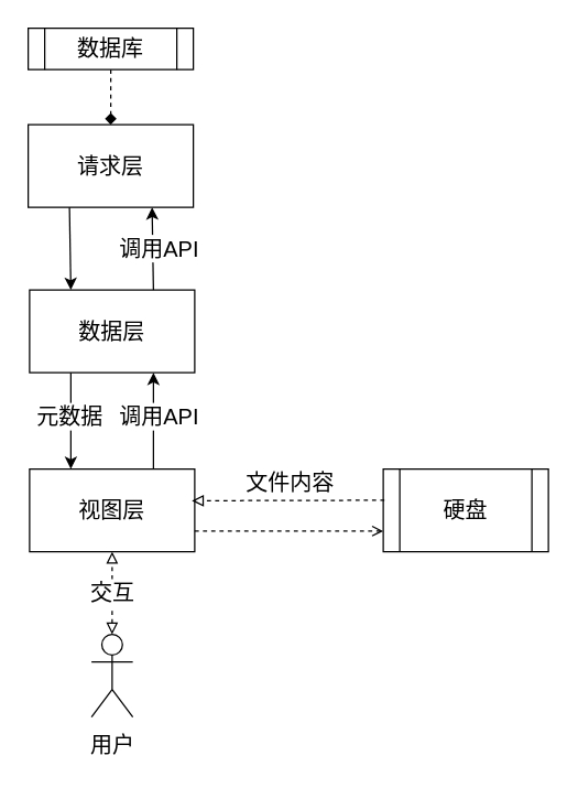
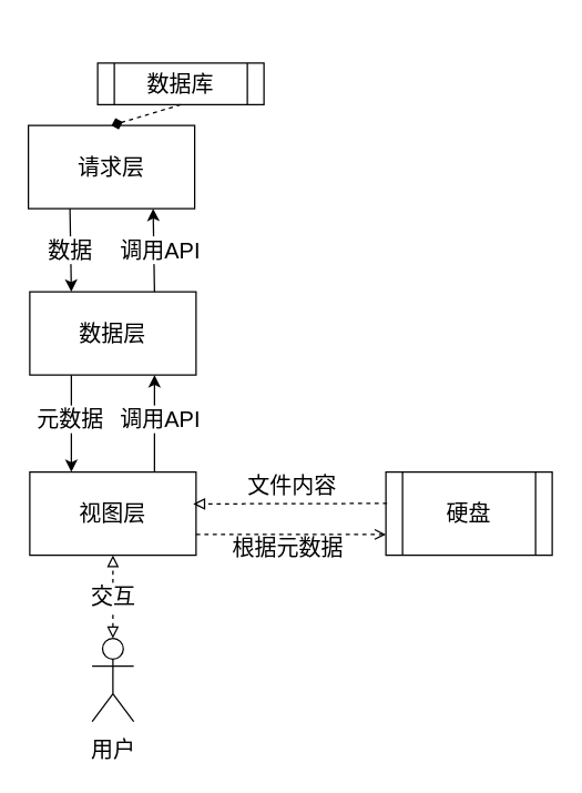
  <mxCell id="0" />
  <mxCell id="1" parent="0" />
  <mxCell id="2" style="edgeStyle=none;html=1;exitX=0.25;exitY=1;exitDx=0;exitDy=0;entryX=0.25;entryY=0;entryDx=0;entryDy=0;fontSize=16;fontColor=#000000;fillColor=none;strokeColor=#000000;" edge="1" parent="1" source="3" target="6"><mxGeometry relative="1" as="geometry" /></mxCell>
  <mxCell id="3" value="&lt;font style=&quot;font-size: 16px&quot;&gt;请求层&lt;/font&gt;" style="rounded=0;whiteSpace=wrap;html=1;fillColor=none;strokeColor=#000000;fontColor=#000000;" vertex="1" parent="1"><mxGeometry x="20" y="90" width="120" height="60" as="geometry" /></mxCell>
  <mxCell id="4" value="" style="edgeStyle=none;exitX=0.75;exitY=0;exitDx=0;exitDy=0;entryX=0.75;entryY=1;entryDx=0;entryDy=0;fontSize=16;fontColor=#000000;fillColor=none;strokeColor=#000000;" edge="1" parent="1" source="6" target="3"><mxGeometry relative="1" as="geometry" /></mxCell>
  <mxCell id="5" style="edgeStyle=none;html=1;exitX=0.25;exitY=1;exitDx=0;exitDy=0;entryX=0.25;entryY=0;entryDx=0;entryDy=0;fontSize=16;fontColor=#000000;fillColor=none;strokeColor=#000000;" edge="1" parent="1" source="6" target="9"><mxGeometry relative="1" as="geometry" /></mxCell>
  <mxCell id="6" value="&lt;font style=&quot;font-size: 16px&quot;&gt;数据层&lt;/font&gt;" style="rounded=0;whiteSpace=wrap;html=1;fillColor=none;strokeColor=#000000;fontColor=#000000;" vertex="1" parent="1"><mxGeometry x="21" y="210" width="120" height="60" as="geometry" /></mxCell>
  <mxCell id="7" style="edgeStyle=none;html=1;exitX=0.75;exitY=0;exitDx=0;exitDy=0;entryX=0.75;entryY=1;entryDx=0;entryDy=0;fontSize=16;fontColor=#000000;fillColor=none;strokeColor=#000000;" edge="1" parent="1" source="9" target="6"><mxGeometry relative="1" as="geometry" /></mxCell>
  <mxCell id="8" style="edgeStyle=none;html=0;exitX=1;exitY=0.75;exitDx=0;exitDy=0;entryX=0;entryY=0.75;entryDx=0;entryDy=0;dashed=1;fontSize=16;fontColor=#000000;startArrow=none;startFill=0;endArrow=open;endFill=0;strokeColor=#000000;elbow=vertical;" edge="1" parent="1" source="9" target="15"><mxGeometry relative="1" as="geometry" /></mxCell>
  <mxCell id="9" value="&lt;font style=&quot;font-size: 16px&quot;&gt;视图层&lt;/font&gt;" style="rounded=0;whiteSpace=wrap;html=1;fillColor=none;strokeColor=#000000;fontColor=#000000;" vertex="1" parent="1"><mxGeometry x="21" y="340" width="120" height="60" as="geometry" /></mxCell>
  <mxCell id="10" style="edgeStyle=none;html=1;exitX=0.5;exitY=1;exitDx=0;exitDy=0;entryX=0.5;entryY=0;entryDx=0;entryDy=0;fontSize=16;dashed=1;endArrow=diamond;endFill=1;fontColor=#000000;fillColor=none;strokeColor=#000000;" edge="1" parent="1" source="11" target="3"><mxGeometry relative="1" as="geometry" /></mxCell>
- <mxCell id="11" value="数据库" style="shape=process;whiteSpace=wrap;html=1;backgroundOutline=1;fontSize=16;fillColor=none;strokeColor=#000000;fontColor=#000000;" vertex="1" parent="1"><mxGeometry x="20" y="20" width="120" height="30" as="geometry" /></mxCell>
+ <mxCell id="11" value="数据库" style="shape=process;whiteSpace=wrap;html=1;backgroundOutline=1;fontSize=16;fillColor=none;strokeColor=#000000;fontColor=#000000;" vertex="1" parent="1"><mxGeometry x="70" y="45" width="120" height="30" as="geometry" /></mxCell>
+ <mxCell id="12" value="数据" style="text;html=1;resizable=0;autosize=1;align=center;verticalAlign=middle;points=[];rounded=0;fontSize=16;fillColor=#FFFFFF;strokeColor=none;fontColor=#000000;strokeWidth=0;" vertex="1" parent="1"><mxGeometry x="25" y="170" width="50" height="20" as="geometry" /></mxCell>
  <mxCell id="13" value="元数据" style="text;html=1;resizable=0;autosize=1;align=center;verticalAlign=middle;points=[];rounded=0;fontSize=16;fillColor=#FFFFFF;strokeColor=none;fontColor=#000000;strokeWidth=0;" vertex="1" parent="1"><mxGeometry x="20" y="292" width="60" height="20" as="geometry" /></mxCell>
  <mxCell id="14" style="edgeStyle=none;html=0;exitX=0.007;exitY=0.377;exitDx=0;exitDy=0;dashed=1;fontSize=16;endArrow=block;endFill=0;fontColor=#000000;fillColor=none;strokeColor=#000000;exitPerimeter=0;" edge="1" parent="1" source="15"><mxGeometry relative="1" as="geometry"><mxPoint x="139" y="363" as="targetPoint" /></mxGeometry></mxCell>
  <mxCell id="15" value="硬盘" style="shape=process;whiteSpace=wrap;html=1;backgroundOutline=1;fontSize=16;fillColor=none;strokeColor=#000000;fontColor=#000000;" vertex="1" parent="1"><mxGeometry x="278" y="340" width="120" height="60" as="geometry" /></mxCell>
  <mxCell id="16" value="文件内容" style="text;html=1;resizable=0;autosize=1;align=center;verticalAlign=middle;points=[];rounded=0;fontSize=16;fillColor=none;strokeColor=none;fontColor=#000000;strokeWidth=0;" vertex="1" parent="1"><mxGeometry x="170" y="340" width="80" height="20" as="geometry" /></mxCell>
  <mxCell id="17" value="Actor" style="shape=umlActor;verticalLabelPosition=bottom;verticalAlign=top;html=1;outlineConnect=0;fontSize=16;fontStyle=0;textOpacity=0;fillColor=none;strokeColor=#000000;fontColor=#000000;" vertex="1" parent="1"><mxGeometry x="66" y="460" width="30" height="60" as="geometry" /></mxCell>
  <mxCell id="18" value="用户" style="text;html=1;resizable=0;autosize=1;align=center;verticalAlign=middle;points=[];rounded=0;fontSize=16;fillColor=none;strokeColor=none;fontColor=#000000;strokeWidth=0;" vertex="1" parent="1"><mxGeometry x="56" y="530" width="50" height="20" as="geometry" /></mxCell>
  <mxCell id="19" value="" style="endArrow=block;startArrow=none;html=1;dashed=1;fontSize=16;elbow=vertical;startFill=0;endFill=0;fontColor=#000000;fillColor=none;strokeColor=#000000;" edge="1" parent="1" source="20"><mxGeometry width="50" height="50" relative="1" as="geometry"><mxPoint x="31" y="450" as="sourcePoint" /><mxPoint x="81" y="400" as="targetPoint" /></mxGeometry></mxCell>
  <mxCell id="20" value="交互" style="text;html=1;resizable=0;autosize=1;align=center;verticalAlign=middle;points=[];rounded=0;fontSize=16;fillColor=#FFFFFF;strokeColor=none;fontColor=#000000;strokeWidth=0;" vertex="1" parent="1"><mxGeometry x="56" y="420" width="50" height="20" as="geometry" /></mxCell>
  <mxCell id="21" value="" style="endArrow=none;startArrow=block;html=1;dashed=1;fontSize=16;elbow=vertical;startFill=0;endFill=0;fontColor=#000000;fillColor=none;strokeColor=#000000;" edge="1" parent="1" source="17" target="20"><mxGeometry width="50" height="50" relative="1" as="geometry"><mxPoint x="81" y="460" as="sourcePoint" /><mxPoint x="81" y="400" as="targetPoint" /></mxGeometry></mxCell>
+ <mxCell id="22" value="根据元数据" style="text;html=1;resizable=0;autosize=1;align=center;verticalAlign=middle;points=[];rounded=0;fontSize=16;fillColor=none;strokeColor=none;fontColor=#000000;strokeWidth=0;" vertex="1" parent="1"><mxGeometry x="162" y="383" width="90" height="23" as="geometry" /></mxCell>
  <mxCell id="23" value="调用API" style="text;html=1;resizable=0;autosize=1;align=center;verticalAlign=middle;points=[];rounded=0;fontSize=16;fillColor=#FFFFFF;strokeColor=none;fontColor=#000000;strokeWidth=0;" vertex="1" parent="1"><mxGeometry x="80" y="292" width="70" height="20" as="geometry" /></mxCell>
  <mxCell id="24" value="调用API" style="text;html=1;resizable=0;autosize=1;align=center;verticalAlign=middle;points=[];rounded=0;fontSize=16;fillColor=#FFFFFF;strokeColor=none;fontColor=#000000;strokeWidth=0;" vertex="1" parent="1"><mxGeometry x="80" y="170" width="70" height="20" as="geometry" /></mxCell>
